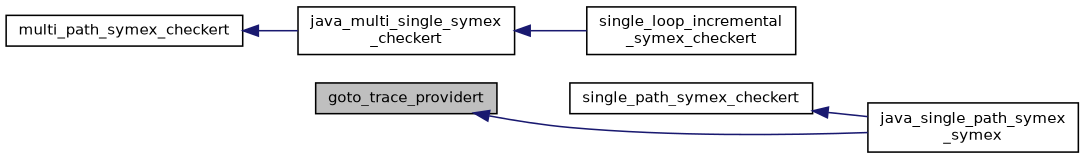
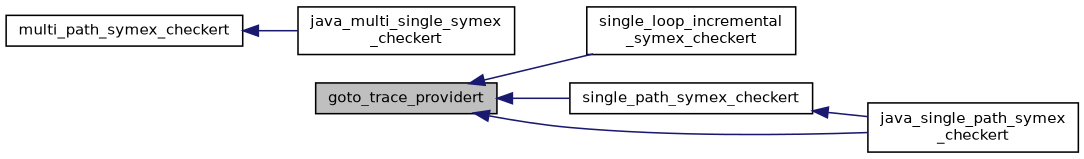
  digraph {
    rankdir=LR
    node [color=black fontname=Helvetica fontsize=10 shape=record]
    edge [color=midnightblue dir=back fontname=Helvetica fontsize=10 labelfontname=Helvetica labelfontsize=10 style=solid]
    n1 [fillcolor=grey75 fontcolor=black height=0.2 label=goto_trace_providert style=filled width=0.4]
    n2 [height=0.2 label="single_loop_incremental\l_symex_checkert" width=0.4]
    n3 [height=0.2 label=single_path_symex_checkert width=0.4]
-   n4 [height=0.2 label="java_single_path_symex\l_symex" width=0.4]
+   n4 [height=0.2 label="java_single_path_symex\l_checkert" width=0.4]
    n5 [height=0.2 label=multi_path_symex_checkert width=0.4]
    n6 [height=0.2 label="java_multi_single_symex\l_checkert" width=0.4]
-   n6 -> n2
+   n1 -> n2
+   n1 -> n3
    n1 -> n4
    n3 -> n4
    n5 -> n6
  }
